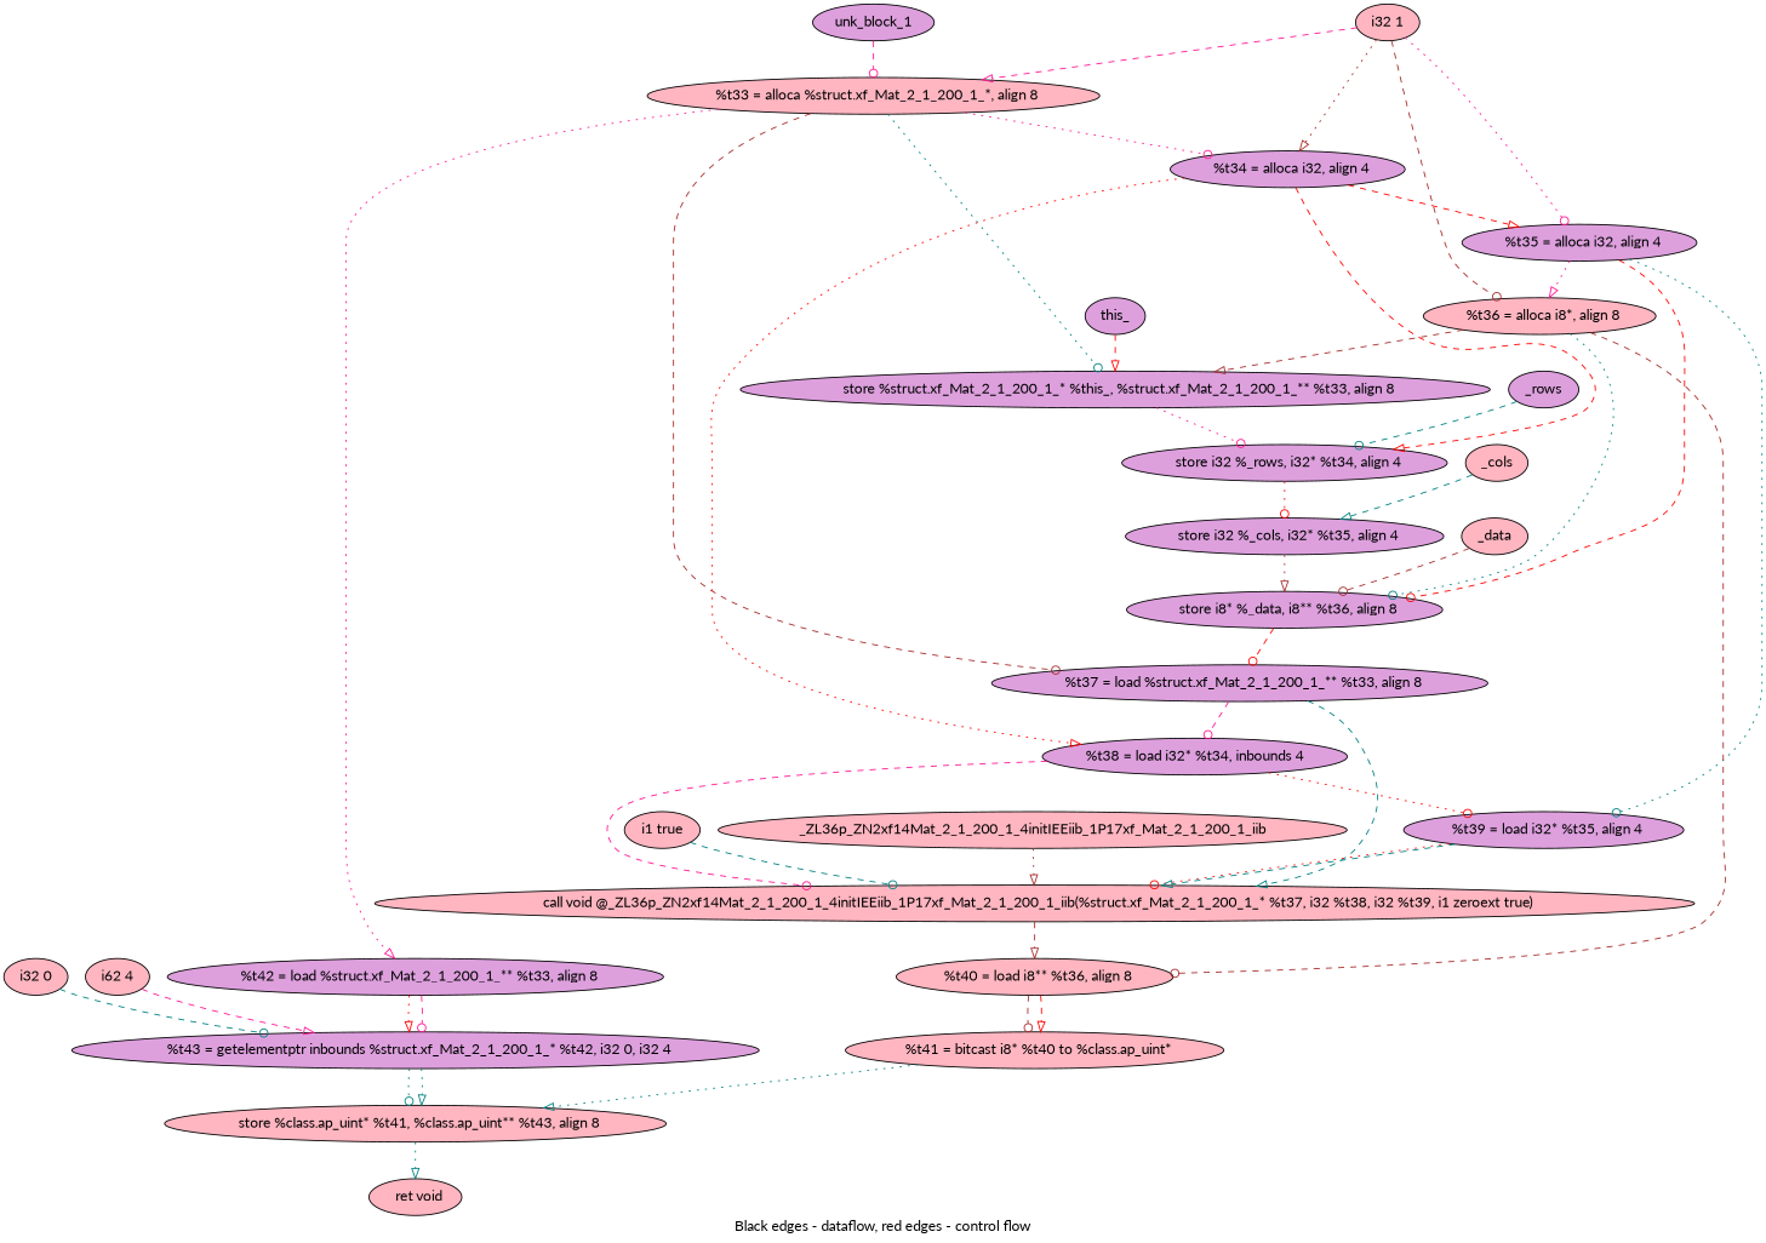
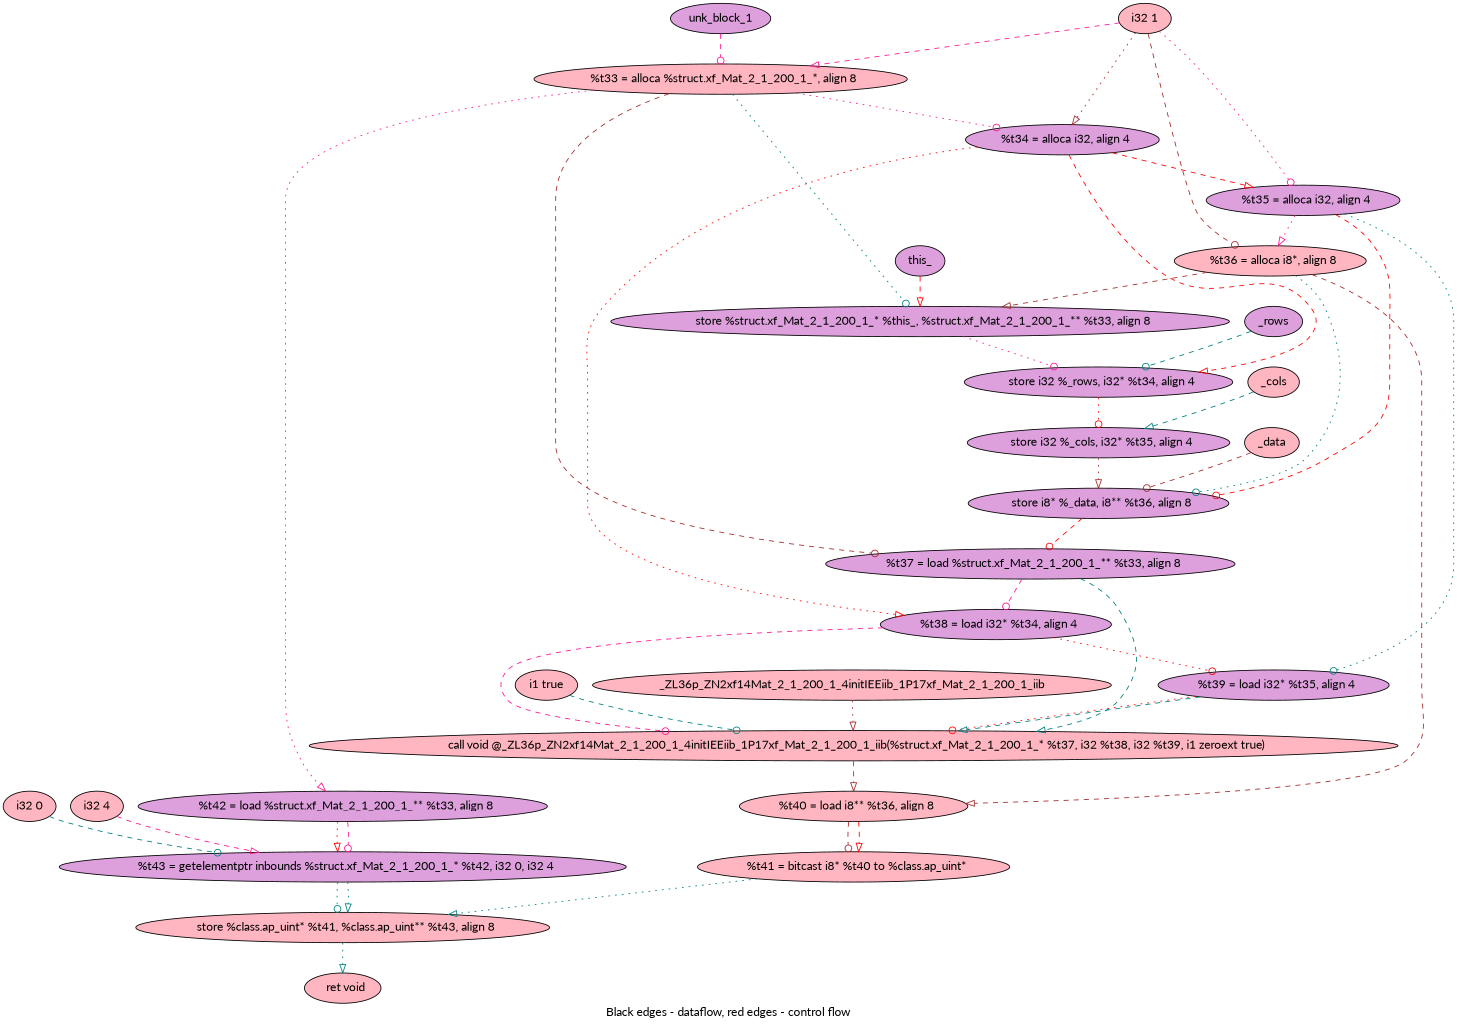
  digraph {
    compound=true
    fontname=Lato
    label="Black edges - dataflow, red edges - control flow"
    node [fillcolor=lightpink fontname=Lato style=filled]
    edge [arrowhead=odot color=teal fontname=Lato style=dashed]
    n1 [label="  %t33 = alloca %struct.xf_Mat_2_1_200_1_*, align 8"]
    n2 [fillcolor=plum label="  %t34 = alloca i32, align 4"]
    n3 [fillcolor=plum label="  store %struct.xf_Mat_2_1_200_1_* %this_, %struct.xf_Mat_2_1_200_1_** %t33, align 8"]
    n4 [fillcolor=plum label="  %t37 = load %struct.xf_Mat_2_1_200_1_** %t33, align 8"]
    n5 [fillcolor=plum label="  %t42 = load %struct.xf_Mat_2_1_200_1_** %t33, align 8"]
    n6 [fillcolor=plum label="  %t35 = alloca i32, align 4"]
    n7 [fillcolor=plum label="  store i32 %_rows, i32* %t34, align 4"]
-   n8 [fillcolor=plum label="%t38 = load i32* %t34, inbounds 4"]
+   n8 [fillcolor=plum label="  %t38 = load i32* %t34, align 4"]
    n9 [label="  call void @_ZL36p_ZN2xf14Mat_2_1_200_1_4initIEEiib_1P17xf_Mat_2_1_200_1_iib(%struct.xf_Mat_2_1_200_1_* %t37, i32 %t38, i32 %t39, i1 zeroext true)"]
    n10 [fillcolor=plum label="  %t43 = getelementptr inbounds %struct.xf_Mat_2_1_200_1_* %t42, i32 0, i32 4"]
    n11 [label="  %t36 = alloca i8*, align 8"]
    n12 [fillcolor=plum label="  %t39 = load i32* %t35, align 4"]
    n13 [fillcolor=plum label="  store i8* %_data, i8** %t36, align 8"]
    n14 [fillcolor=plum label="  store i32 %_cols, i32* %t35, align 4"]
    n15 [label="  %t40 = load i8** %t36, align 8"]
    n16 [label="  %t41 = bitcast i8* %t40 to %class.ap_uint*"]
    n17 [label="  store %class.ap_uint* %t41, %class.ap_uint** %t43, align 8"]
    n18 [label="  ret void"]
    unk_block_1 [fillcolor=plum]
    "i32 1"
    this_ [fillcolor=plum]
    _rows [fillcolor=plum]
    _cols
    _data
    "i1 true"
    _ZL36p_ZN2xf14Mat_2_1_200_1_4initIEEiib_1P17xf_Mat_2_1_200_1_iib
    "i32 0"
-   "i32 4" [label="i62 4"]
+   "i32 4"
    n1 -> n2 [color=deeppink style=dotted weight=2]
    n1 -> n3 [style=dotted]
    n1 -> n4 [color=brown]
    n1 -> n5 [arrowhead=onormal color=deeppink style=dotted]
    n2 -> n6 [arrowhead=onormal color=red weight=2]
    n2 -> n7 [arrowhead=onormal color=red]
    n2 -> n8 [arrowhead=onormal color=red style=dotted]
    n3 -> n7 [color=deeppink style=dotted weight=2]
    n4 -> n8 [color=deeppink weight=2]
    n4 -> n9 [arrowhead=onormal]
    n5 -> n10 [arrowhead=onormal color=red style=dotted weight=2]
    n5 -> n10 [color=deeppink]
    n6 -> n11 [arrowhead=onormal color=deeppink style=dotted weight=2]
    n6 -> n12 [style=dotted]
    n6 -> n13 [color=red]
    n7 -> n14 [color=red style=dotted weight=2]
    n8 -> n9 [color=deeppink]
    n8 -> n12 [color=red style=dotted weight=2]
    n9 -> n15 [arrowhead=onormal color=brown weight=2]
    n10 -> n17 [style=dotted weight=2]
    n10 -> n17 [arrowhead=onormal style=dotted]
    n11 -> n3 [arrowhead=onormal color=brown weight=2]
    n11 -> n13 [style=dotted]
-   n11 -> n15 [color=brown]
+   n11 -> n15 [arrowhead=onormal color=brown]
    n12 -> n9 [color=red style=dotted weight=2]
    n12 -> n9 [arrowhead=onormal]
    n13 -> n4 [color=red weight=2]
    n14 -> n13 [arrowhead=onormal color=brown style=dotted weight=2]
    n15 -> n16 [color=brown weight=2]
    n15 -> n16 [arrowhead=onormal color=red]
    n16 -> n17 [arrowhead=onormal style=dotted]
    n17 -> n18 [arrowhead=onormal style=dotted weight=2]
    unk_block_1 -> n1 [color=deeppink]
    "i32 1" -> n1 [arrowhead=onormal color=deeppink]
    "i32 1" -> n2 [arrowhead=onormal color=brown style=dotted]
    "i32 1" -> n6 [color=deeppink style=dotted]
    "i32 1" -> n11 [color=brown]
    this_ -> n3 [arrowhead=onormal color=red]
    _rows -> n7
    _cols -> n14 [arrowhead=onormal]
    _data -> n13 [color=brown]
    "i1 true" -> n9
    _ZL36p_ZN2xf14Mat_2_1_200_1_4initIEEiib_1P17xf_Mat_2_1_200_1_iib -> n9 [arrowhead=onormal color=brown style=dotted]
    "i32 0" -> n10
    "i32 4" -> n10 [arrowhead=onormal color=deeppink]
  }
